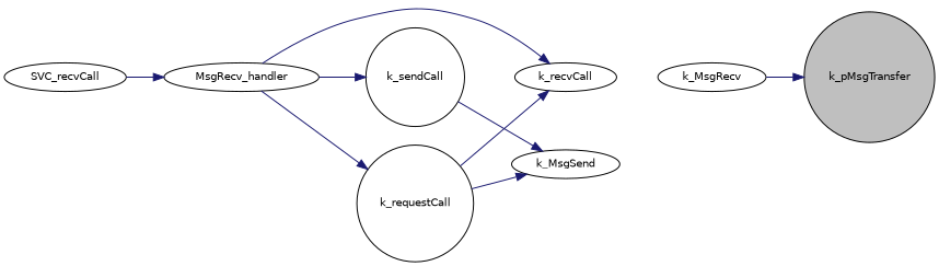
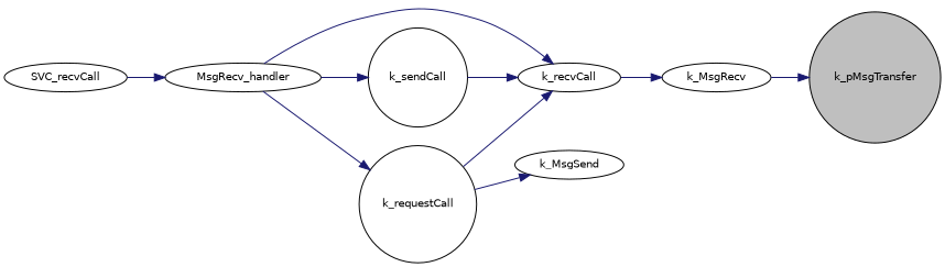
  digraph {
    rankdir=RL
    node [color=black fillcolor=white fontname=Helvetica fontsize=10 shape=ellipse style=filled]
    edge [color=midnightblue dir=back fontname=Helvetica fontsize=10 labelfontname=Helvetica labelfontsize=10 style=solid]
    n1 [fillcolor=grey75 fontcolor=black height=0.2 label=k_pMsgTransfer shape=circle width=0.4]
    n2 [height=0.2 label=k_MsgRecv width=0.4]
    n3 [height=0.2 label=k_recvCall width=0.4]
    n4 [height=0.2 label=k_MsgSend width=0.4]
    n5 [height=0.2 label=k_requestCall shape=circle width=0.4]
    n6 [height=0.2 label=k_sendCall shape=circle width=0.4]
    n7 [height=0.2 label=MsgRecv_handler width=0.4]
    n8 [height=0.2 label=SVC_recvCall width=0.4]
    n1 -> n2
+   n2 -> n3
    n3 -> n5
    n3 -> n7
    n4 -> n5
-   n4 -> n6
+   n3 -> n6
    n5 -> n7
    n6 -> n7
    n7 -> n8
  }
